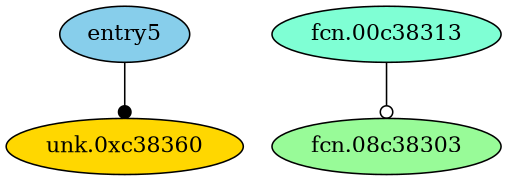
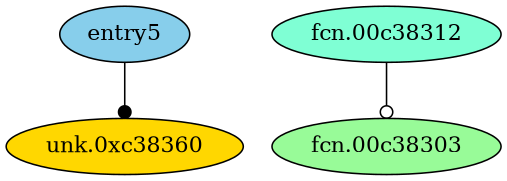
  digraph {
    node [style=filled]
    n1 [fillcolor=skyblue label=entry5]
    n2 [fillcolor=gold label="unk.0xc38360"]
-   n3 [fillcolor=aquamarine label="fcn.00c38313"]
-   n4 [fillcolor=palegreen label="fcn.08c38303"]
+   n3 [fillcolor=aquamarine label="fcn.00c38312"]
+   n4 [fillcolor=palegreen label="fcn.00c38303"]
    n1 -> n2 [arrowhead=dot]
    n3 -> n4 [arrowhead=odot]
  }
